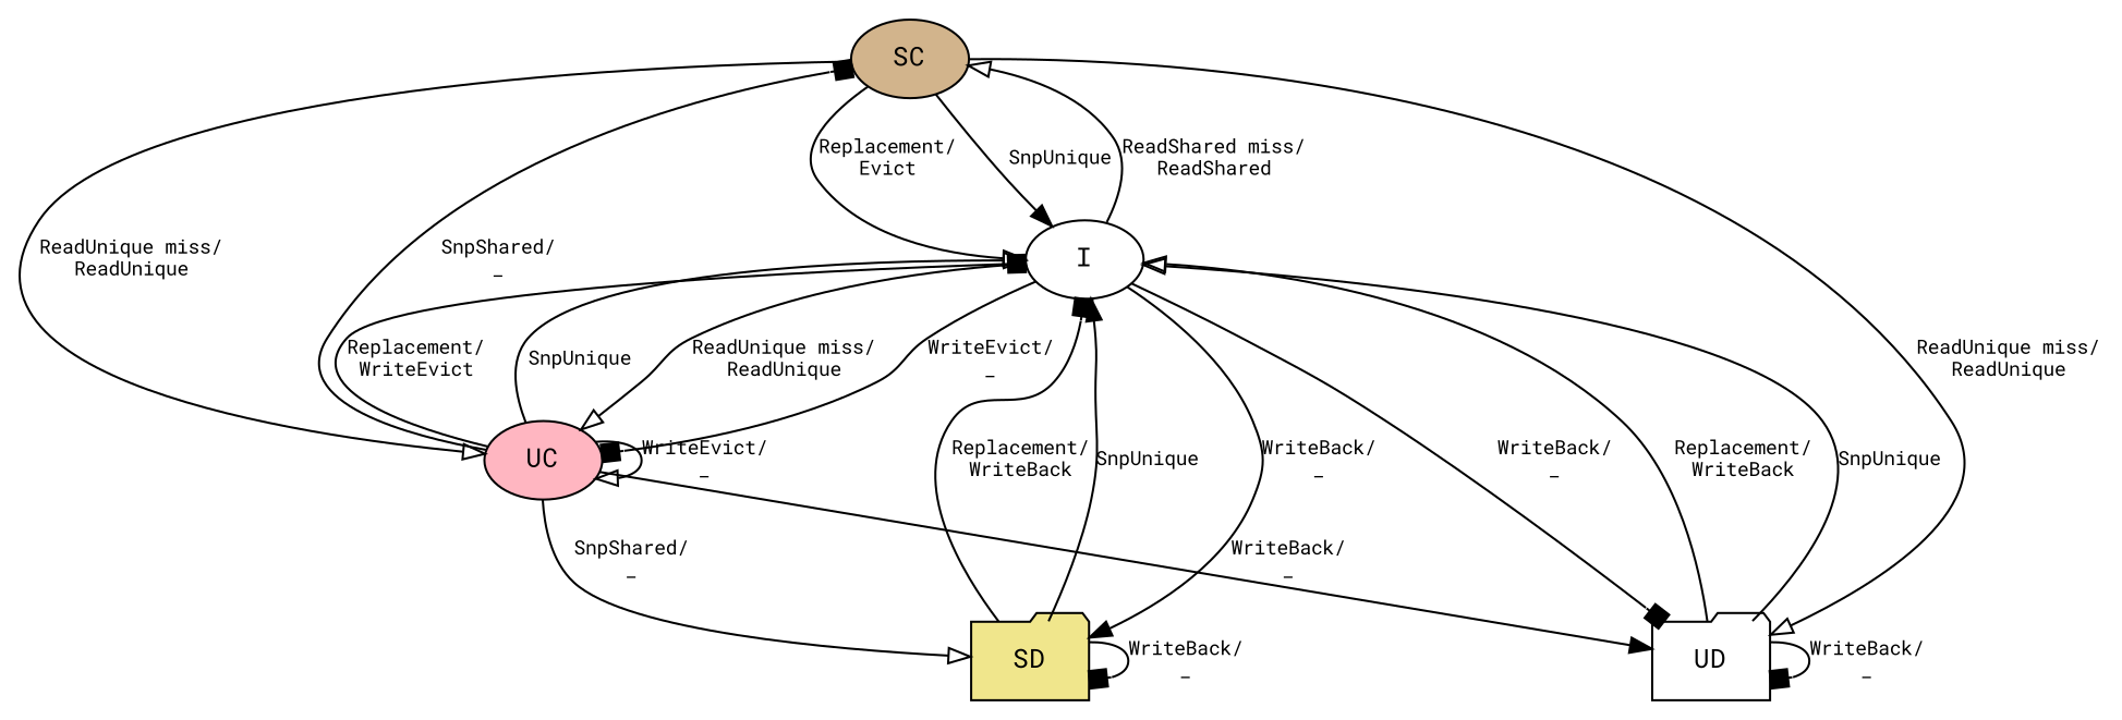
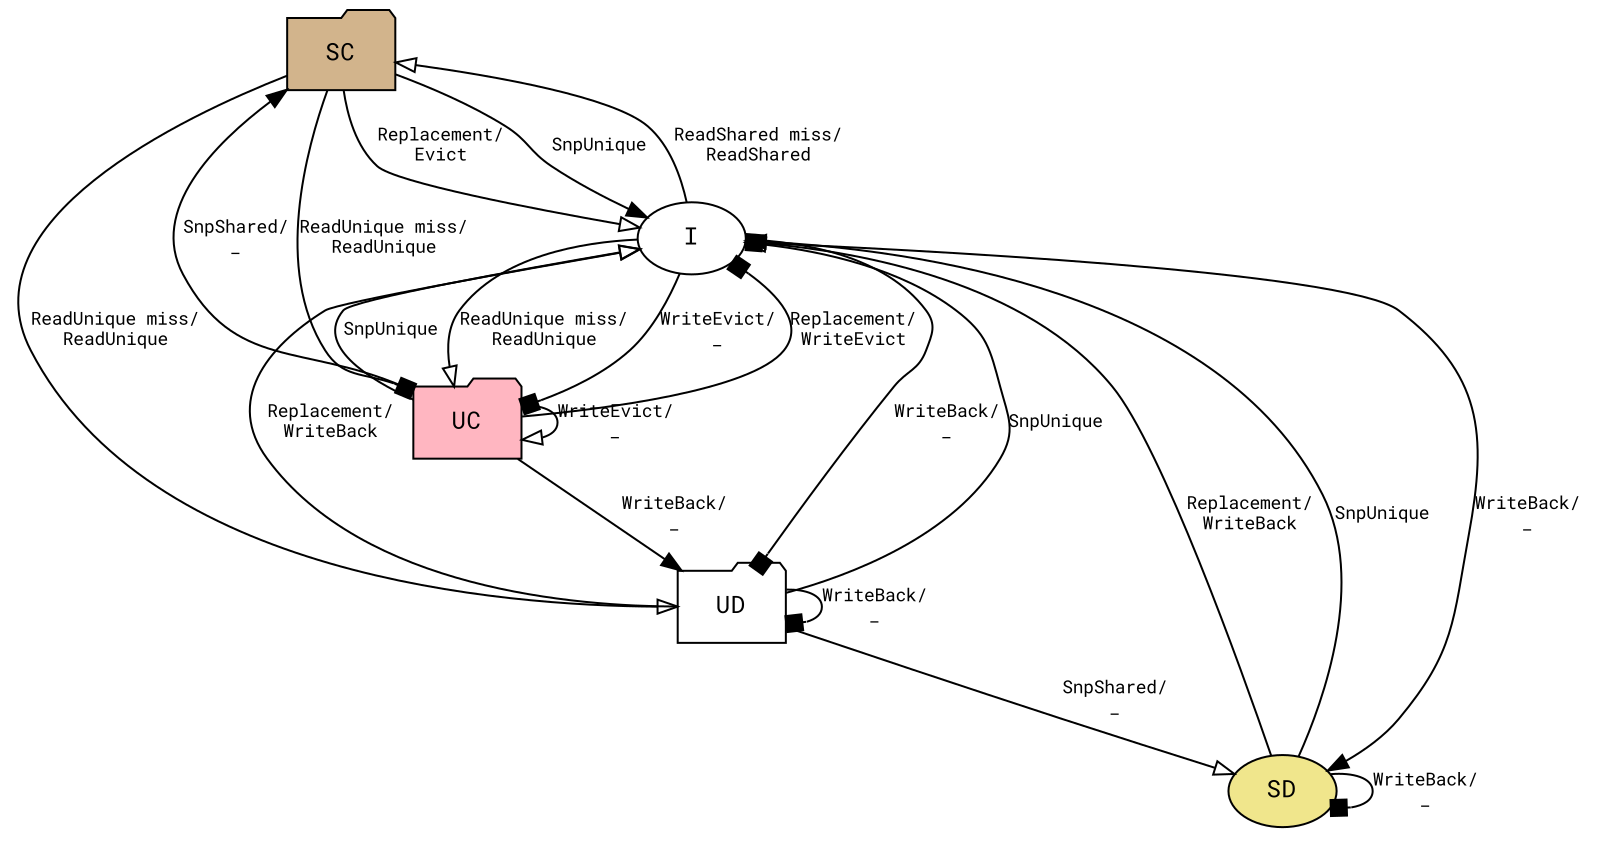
  digraph {
    fontname="Roboto Mono"
    node [fillcolor=white fixedsize=true fontname="Roboto Mono" fontsize=12 shape=ellipse style=filled]
    edge [arrowhead=onormal fontname="Roboto Mono" fontsize=9]
-   SC [fillcolor=tan]
+   SC [fillcolor=tan shape=folder]
    I
-   UC [fillcolor=lightpink]
-   SD [fillcolor=khaki shape=folder]
+   UC [fillcolor=lightpink shape=folder]
+   SD [fillcolor=khaki]
    UD [shape=folder]
    SC -> I [label="Replacement/\nEvict"]
    SC -> I [arrowhead=normal label=SnpUnique]
-   SC -> UC [label="ReadUnique miss/\nReadUnique"]
+   SC -> UC [arrowhead=box label="ReadUnique miss/\nReadUnique"]
    SC -> UD [label="ReadUnique miss/\nReadUnique"]
    I -> SC [label="ReadShared miss/\nReadShared"]
    I -> UC [label="ReadUnique miss/\nReadUnique"]
    I -> UC [arrowhead=box label="WriteEvict/\n_"]
    I -> SD [arrowhead=normal label="WriteBack/\n_"]
    I -> UD [arrowhead=box label="WriteBack/\n_"]
-   UC -> SC [arrowhead=box label="SnpShared/\n_"]
+   UC -> SC [arrowhead=normal label="SnpShared/\n_"]
    UC -> I [arrowhead=box label="Replacement/\nWriteEvict"]
    UC -> I [label=SnpUnique]
    UC -> UC [label="WriteEvict/\n_"]
    UC -> UD [arrowhead=normal label="WriteBack/\n_"]
    SD -> I [arrowhead=box label="Replacement/\nWriteBack"]
    SD -> I [arrowhead=normal label=SnpUnique]
    SD -> SD [arrowhead=box label="WriteBack/\n_"]
    UD -> I [label="Replacement/\nWriteBack"]
    UD -> I [label=SnpUnique]
-   UC -> SD [label="SnpShared/\n_"]
+   UD -> SD [label="SnpShared/\n_"]
    UD -> UD [arrowhead=box label="WriteBack/\n_"]
  }
